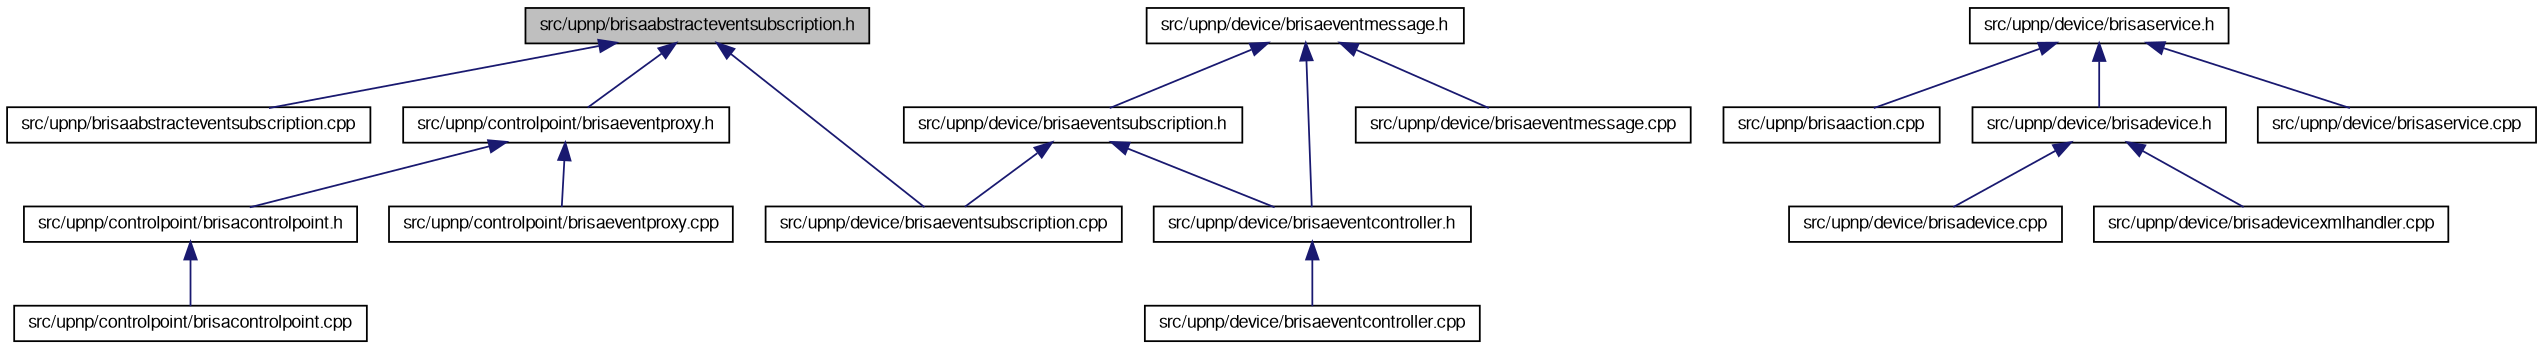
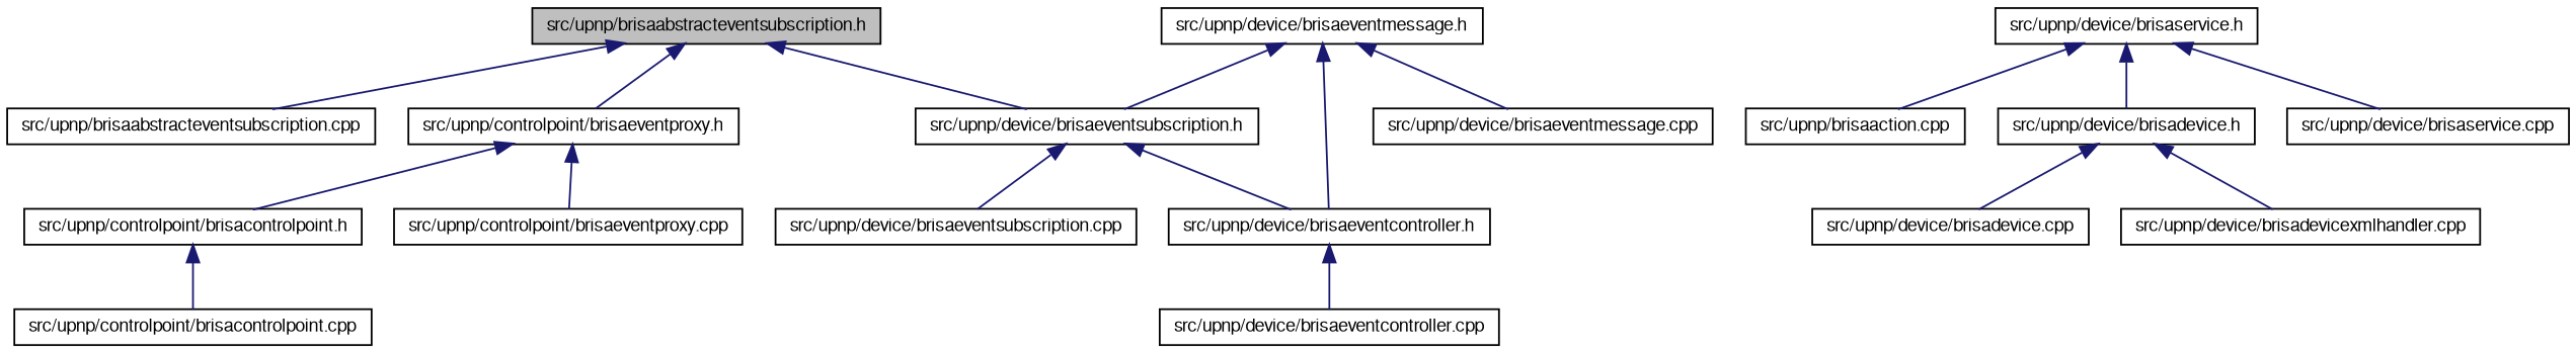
  digraph {
    node [color=black fontname=FreeSans fontsize=10 shape=record]
    edge [color=midnightblue dir=back fontname=FreeSans fontsize=10 labelfontname=FreeSans labelfontsize=10 style=solid]
    n1 [fillcolor=grey75 fontcolor=black height=0.2 label="src/upnp/brisaabstracteventsubscription.h" style=filled width=0.4]
    n2 [height=0.2 label="src/upnp/brisaabstracteventsubscription.cpp" width=0.4]
    n3 [height=0.2 label="src/upnp/controlpoint/brisaeventproxy.h" width=0.4]
    n4 [height=0.2 label="src/upnp/device/brisaeventsubscription.h" width=0.4]
    n5 [height=0.2 label="src/upnp/controlpoint/brisacontrolpoint.h" width=0.4]
    n6 [height=0.2 label="src/upnp/controlpoint/brisaeventproxy.cpp" width=0.4]
    n7 [height=0.2 label="src/upnp/device/brisaeventcontroller.h" width=0.4]
    n8 [height=0.2 label="src/upnp/device/brisaeventsubscription.cpp" width=0.4]
    n9 [height=0.2 label="src/upnp/controlpoint/brisacontrolpoint.cpp" width=0.4]
    n10 [height=0.2 label="src/upnp/device/brisaeventcontroller.cpp" width=0.4]
    n11 [height=0.2 label="src/upnp/device/brisaeventmessage.h" width=0.4]
    n12 [height=0.2 label="src/upnp/device/brisaeventmessage.cpp" width=0.4]
    n13 [height=0.2 label="src/upnp/device/brisaservice.h" width=0.4]
    n14 [height=0.2 label="src/upnp/brisaaction.cpp" width=0.4]
    n15 [height=0.2 label="src/upnp/device/brisadevice.h" width=0.4]
    n16 [height=0.2 label="src/upnp/device/brisaservice.cpp" width=0.4]
    n17 [height=0.2 label="src/upnp/device/brisadevice.cpp" width=0.4]
    n18 [height=0.2 label="src/upnp/device/brisadevicexmlhandler.cpp" width=0.4]
    n1 -> n2
    n1 -> n3
-   n1 -> n8
+   n1 -> n4
    n3 -> n5
    n3 -> n6
    n4 -> n7
    n4 -> n8
    n5 -> n9
    n7 -> n10
    n11 -> n4
    n11 -> n7
    n11 -> n12
    n13 -> n14
    n13 -> n15
    n13 -> n16
    n15 -> n17
    n15 -> n18
  }
